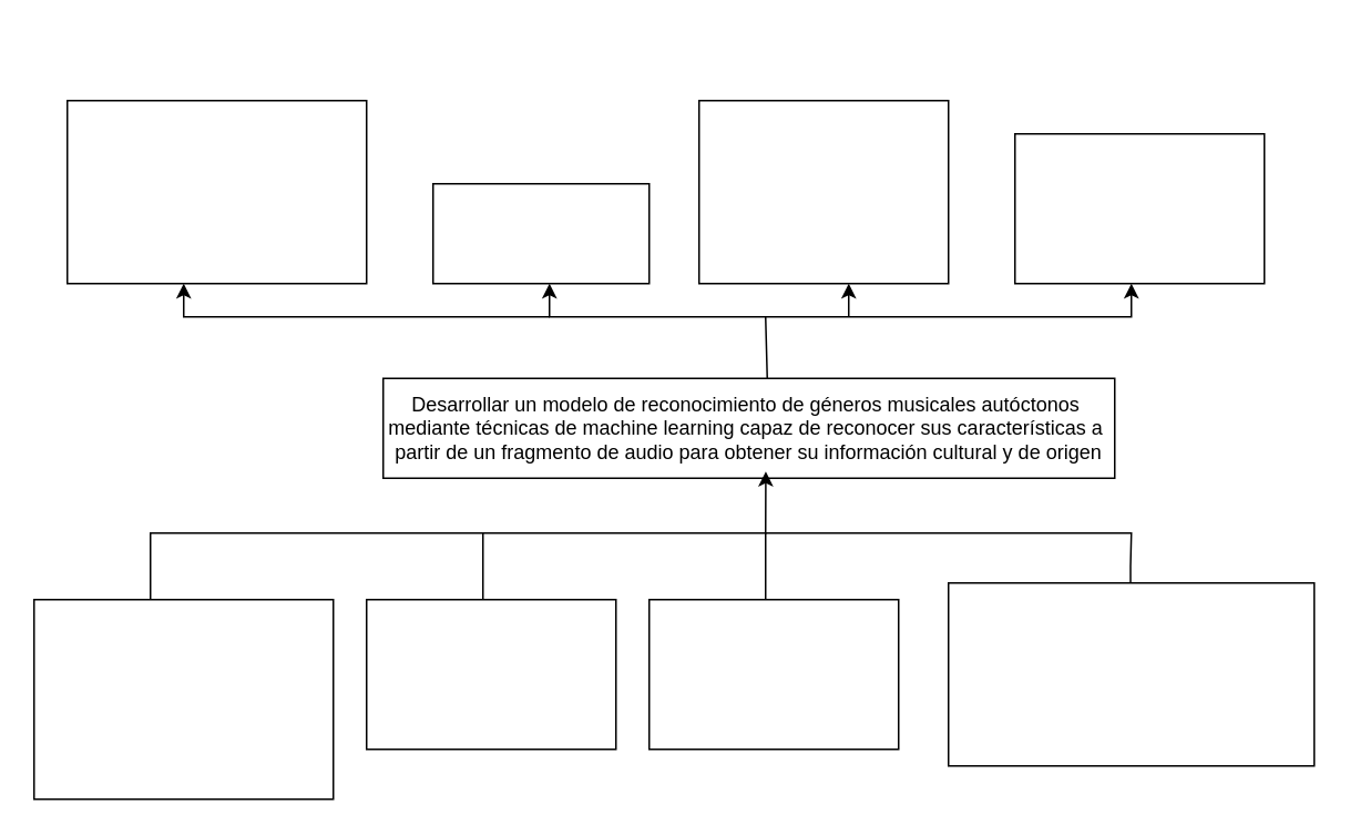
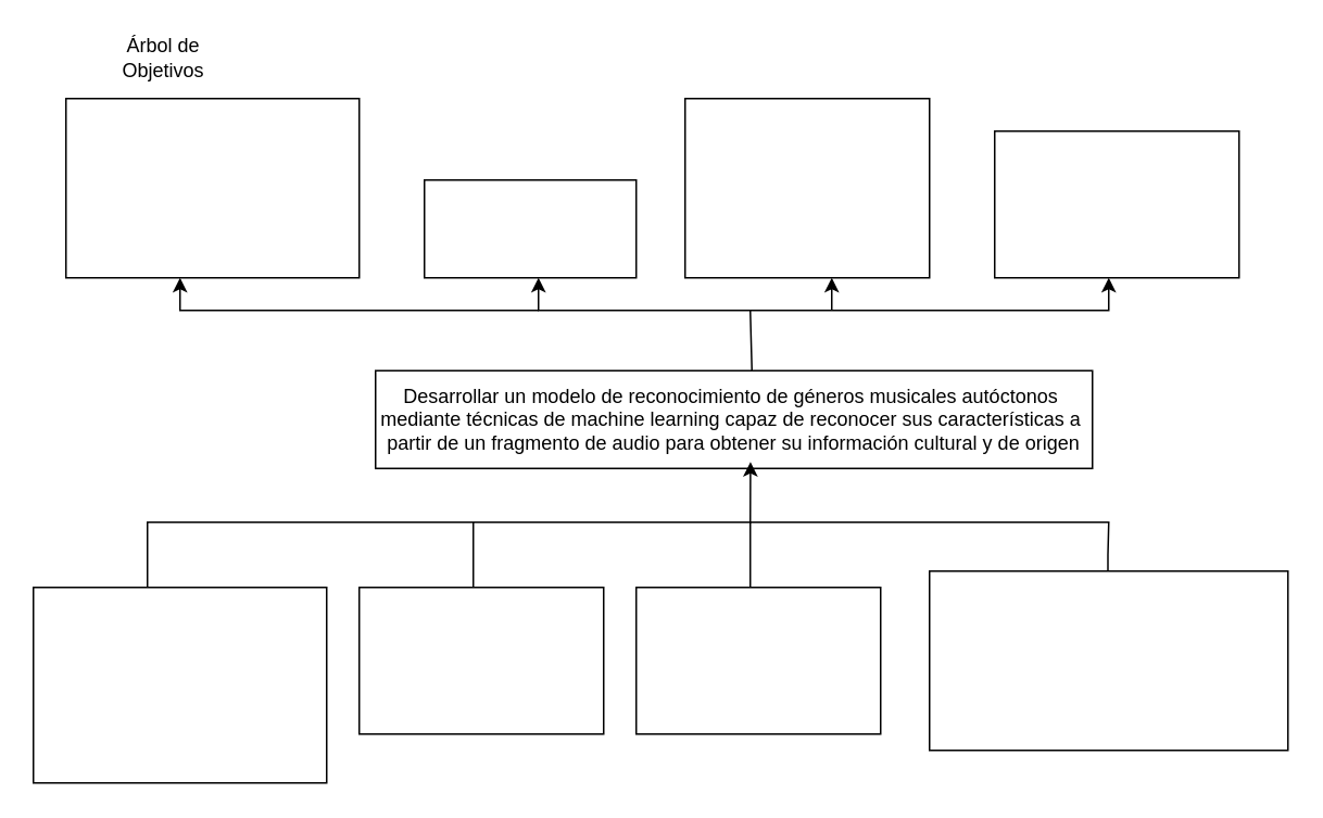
  <mxCell id="0" />
  <mxCell id="1" parent="0" />
  <mxCell id="2" value="&lt;font style=&quot;font-size: 12px;&quot;&gt;Desarrollar&amp;nbsp;un &lt;span style=&quot;font-family: Arial, sans-serif;&quot; lang=&quot;ES&quot;&gt;modelo&amp;nbsp;de reconocimiento de géneros musicales autóctonos&amp;nbsp; mediante técnicas de machine&amp;nbsp;learning capaz de reconocer sus características a&amp;nbsp; partir de un fragmento de&amp;nbsp;audio para obtener su información cultural y de origen&lt;/span&gt;&lt;/font&gt;" style="rounded=0;whiteSpace=wrap;html=1;align=center;" vertex="1" parent="1"><mxGeometry x="230" y="227" width="440" height="60" as="geometry" /></mxCell>
  <mxCell id="3" value="" style="rounded=0;whiteSpace=wrap;html=1;" vertex="1" parent="1"><mxGeometry x="20" y="360" width="180" height="120" as="geometry" /></mxCell>
  <mxCell id="4" value="" style="rounded=0;whiteSpace=wrap;html=1;" vertex="1" parent="1"><mxGeometry x="40" y="60" width="180" height="110" as="geometry" /></mxCell>
  <mxCell id="5" value="" style="rounded=0;whiteSpace=wrap;html=1;" vertex="1" parent="1"><mxGeometry x="220" y="360" width="150" height="90" as="geometry" /></mxCell>
  <mxCell id="6" value="" style="rounded=0;whiteSpace=wrap;html=1;" vertex="1" parent="1"><mxGeometry x="260" y="110" width="130" height="60" as="geometry" /></mxCell>
  <mxCell id="7" value="" style="rounded=0;whiteSpace=wrap;html=1;" vertex="1" parent="1"><mxGeometry x="390" y="360" width="150" height="90" as="geometry" /></mxCell>
  <mxCell id="8" value="" style="rounded=0;whiteSpace=wrap;html=1;" vertex="1" parent="1"><mxGeometry x="420" y="60" width="150" height="110" as="geometry" /></mxCell>
  <mxCell id="9" value="" style="rounded=0;whiteSpace=wrap;html=1;" vertex="1" parent="1"><mxGeometry x="570" y="350" width="220" height="110" as="geometry" /></mxCell>
  <mxCell id="10" value="&lt;font style=&quot;font-size: 12px;&quot;&gt;&lt;br&gt;&lt;/font&gt;" style="rounded=0;whiteSpace=wrap;html=1;" vertex="1" parent="1"><mxGeometry x="610" y="80" width="150" height="90" as="geometry" /></mxCell>
  <mxCell id="11" value="" style="endArrow=classic;html=1;rounded=0;entryX=0.523;entryY=0.933;entryDx=0;entryDy=0;entryPerimeter=0;" edge="1" parent="1" target="2"><mxGeometry width="50" height="50" relative="1" as="geometry"><mxPoint x="90" y="360" as="sourcePoint" /><mxPoint x="410" y="320" as="targetPoint" /><Array as="points"><mxPoint x="90" y="320" /><mxPoint x="460" y="320" /></Array></mxGeometry></mxCell>
  <mxCell id="12" value="" style="endArrow=none;html=1;rounded=0;" edge="1" parent="1"><mxGeometry width="50" height="50" relative="1" as="geometry"><mxPoint x="290" y="360" as="sourcePoint" /><mxPoint x="290" y="320" as="targetPoint" /></mxGeometry></mxCell>
  <mxCell id="13" value="" style="endArrow=none;html=1;rounded=0;" edge="1" parent="1"><mxGeometry width="50" height="50" relative="1" as="geometry"><mxPoint x="460" y="360" as="sourcePoint" /><mxPoint x="460" y="320" as="targetPoint" /><Array as="points"><mxPoint x="460" y="350" /></Array></mxGeometry></mxCell>
  <mxCell id="14" value="" style="endArrow=none;html=1;rounded=0;" edge="1" parent="1"><mxGeometry width="50" height="50" relative="1" as="geometry"><mxPoint x="679.5" y="350" as="sourcePoint" /><mxPoint x="460" y="320" as="targetPoint" /><Array as="points"><mxPoint x="679.5" y="340" /><mxPoint x="680" y="320" /></Array></mxGeometry></mxCell>
  <mxCell id="15" value="" style="endArrow=classic;html=1;rounded=0;exitX=0.525;exitY=0;exitDx=0;exitDy=0;exitPerimeter=0;" edge="1" parent="1" source="2"><mxGeometry width="50" height="50" relative="1" as="geometry"><mxPoint x="340" y="227" as="sourcePoint" /><mxPoint x="680" y="170" as="targetPoint" /><Array as="points"><mxPoint x="460" y="190" /><mxPoint x="680" y="190" /><mxPoint x="680" y="170" /></Array></mxGeometry></mxCell>
  <mxCell id="16" value="" style="endArrow=classic;html=1;rounded=0;" edge="1" parent="1"><mxGeometry width="50" height="50" relative="1" as="geometry"><mxPoint x="510" y="190" as="sourcePoint" /><mxPoint x="510" y="170" as="targetPoint" /><Array as="points"><mxPoint x="510" y="190" /><mxPoint x="510" y="170" /></Array></mxGeometry></mxCell>
  <mxCell id="17" value="" style="endArrow=classic;html=1;rounded=0;" edge="1" parent="1"><mxGeometry width="50" height="50" relative="1" as="geometry"><mxPoint x="460" y="190" as="sourcePoint" /><mxPoint x="330" y="170" as="targetPoint" /><Array as="points"><mxPoint x="330" y="190" /></Array></mxGeometry></mxCell>
  <mxCell id="18" value="" style="endArrow=classic;html=1;rounded=0;" edge="1" parent="1"><mxGeometry width="50" height="50" relative="1" as="geometry"><mxPoint x="330" y="190" as="sourcePoint" /><mxPoint x="110" y="170" as="targetPoint" /><Array as="points"><mxPoint x="110" y="190" /></Array></mxGeometry></mxCell>
+ <mxCell id="19" value="Árbol de Objetivos" style="text;html=1;strokeColor=none;fillColor=none;align=center;verticalAlign=middle;whiteSpace=wrap;rounded=0;" vertex="1" parent="1"><mxGeometry x="70" y="20" width="60" height="30" as="geometry" /></mxCell>
